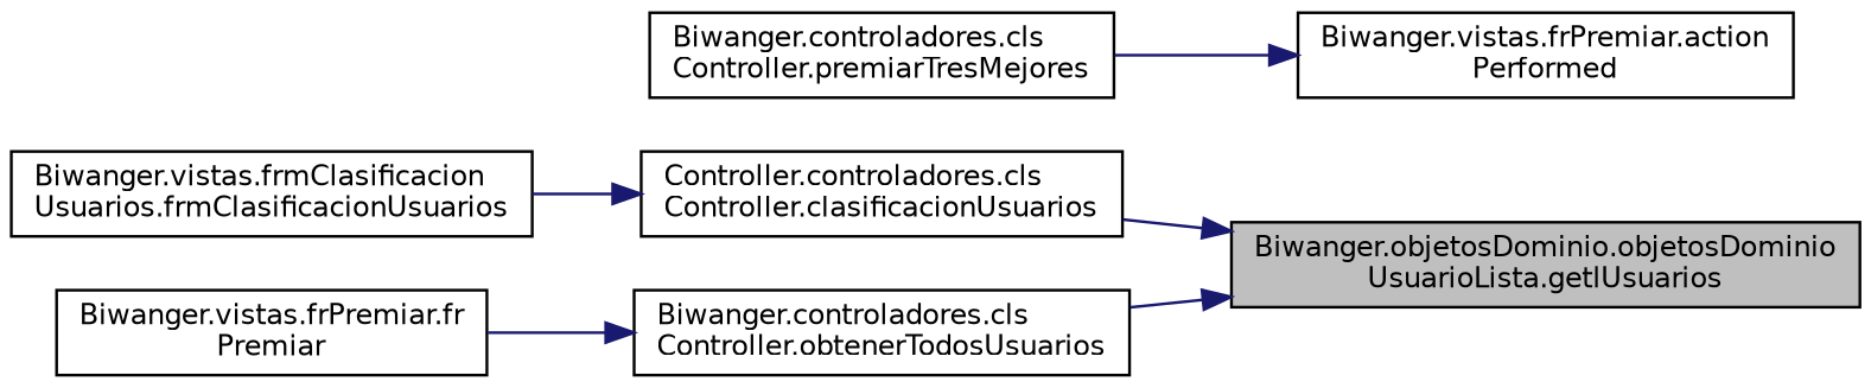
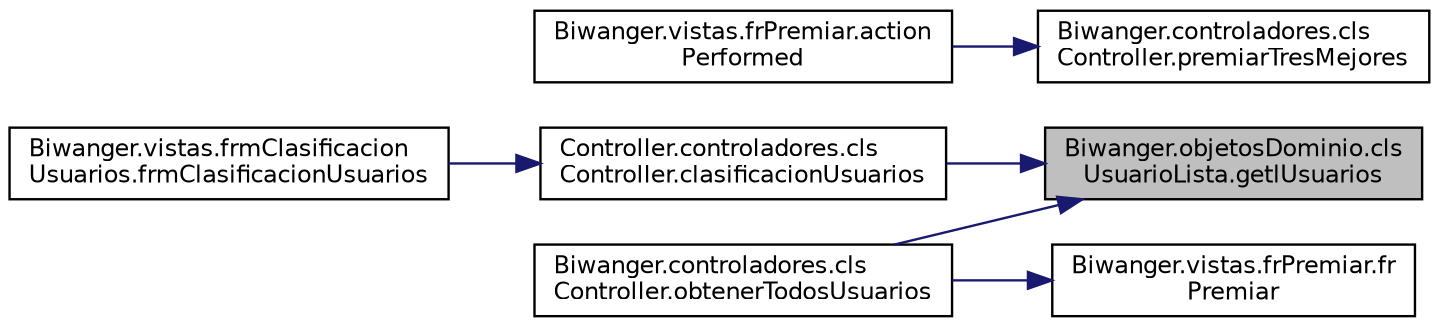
  digraph {
    rankdir=RL
    node [color=black fillcolor=white fontname=Helvetica fontsize=10 shape=record style=filled]
    edge [color=midnightblue dir=back fontname=Helvetica fontsize=10 labelfontname=Helvetica labelfontsize=10 style=solid]
-   n1 [fillcolor=grey75 fontcolor=black height=0.2 label="Biwanger.objetosDominio.objetosDominio\lUsuarioLista.getlUsuarios" width=0.4]
+   n1 [fillcolor=grey75 fontcolor=black height=0.2 label="Biwanger.objetosDominio.cls\lUsuarioLista.getlUsuarios" width=0.4]
    n2 [height=0.2 label="Controller.controladores.cls\lController.clasificacionUsuarios" width=0.4]
    n3 [height=0.2 label="Biwanger.controladores.cls\lController.obtenerTodosUsuarios" width=0.4]
    n4 [height=0.2 label="Biwanger.vistas.frmClasificacion\lUsuarios.frmClasificacionUsuarios" width=0.4]
    n5 [height=0.2 label="Biwanger.vistas.frPremiar.fr\lPremiar" width=0.4]
    n6 [height=0.2 label="Biwanger.controladores.cls\lController.premiarTresMejores" width=0.4]
    n7 [height=0.2 label="Biwanger.vistas.frPremiar.action\lPerformed" width=0.4]
    n1 -> n2
    n1 -> n3
    n2 -> n4
-   n3 -> n5
-   n7 -> n6
+   n5 -> n3
+   n6 -> n7
  }
